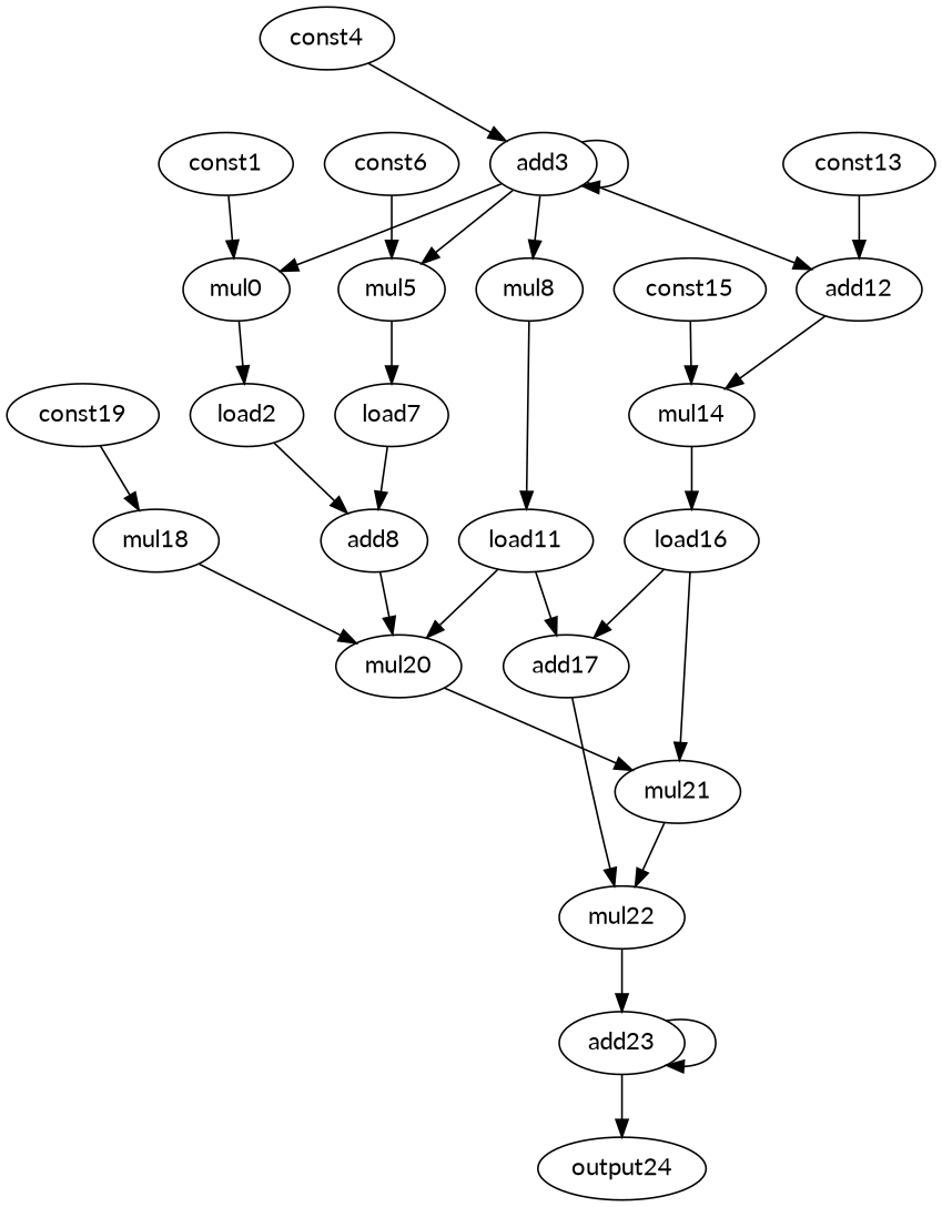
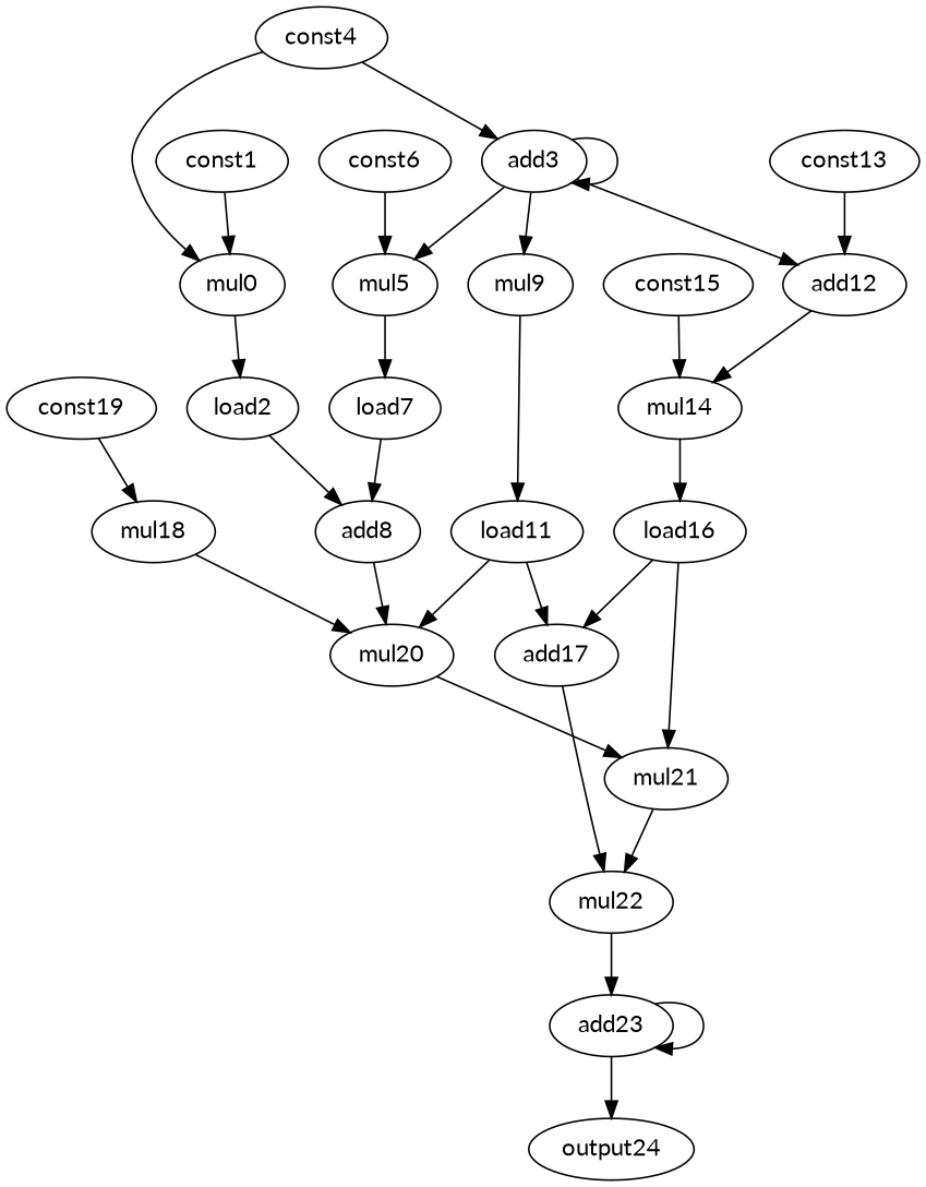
  digraph {
    fontname=Lato
    node [fontname=Lato opcode=mul]
    edge [fontname=Lato operand=0]
    load2 [opcode=load]
    mul0
    add8 [opcode=add]
    const1 [opcode=const]
    mul20
    add3 [opcode=add]
    mul5
-   mul9 [label=mul8]
+   mul9
    add12 [opcode=add]
    load7 [opcode=load]
    load11 [opcode=load]
    mul14
    const4 [opcode=const]
    const6 [opcode=const]
    mul18
    add17 [opcode=add]
    mul22
    mul21
    load16 [opcode=load]
    const13 [opcode=const]
    const15 [opcode=const]
    add23 [opcode=add]
    const19 [opcode=const]
    output24 [opcode=output]
    load2 -> add8 [operand=1]
    mul0 -> load2
    add8 -> mul20
    const1 -> mul0
    mul20 -> mul21
-   add3 -> mul0 [operand=1]
+   const4 -> mul0 [operand=1]
    add3 -> add3
    add3 -> mul5 [operand=1]
    add3 -> mul9 [operand=1]
    add3 -> add12
    mul5 -> load7
    mul9 -> load11
    add12 -> mul14 [operand=1]
    load7 -> add8
    load11 -> mul20 [operand=1]
    load11 -> add17 [operand=1]
    mul14 -> load16
    const4 -> add3 [operand=1]
    const6 -> mul5
    mul18 -> mul20
    add17 -> mul22 [operand=1]
    mul22 -> add23
    mul21 -> mul22
    load16 -> add17
    load16 -> mul21 [operand=1]
    const13 -> add12 [operand=1]
    const15 -> mul14
    add23 -> add23 [operand=1]
    add23 -> output24
    const19 -> mul18 [operand=1]
  }
